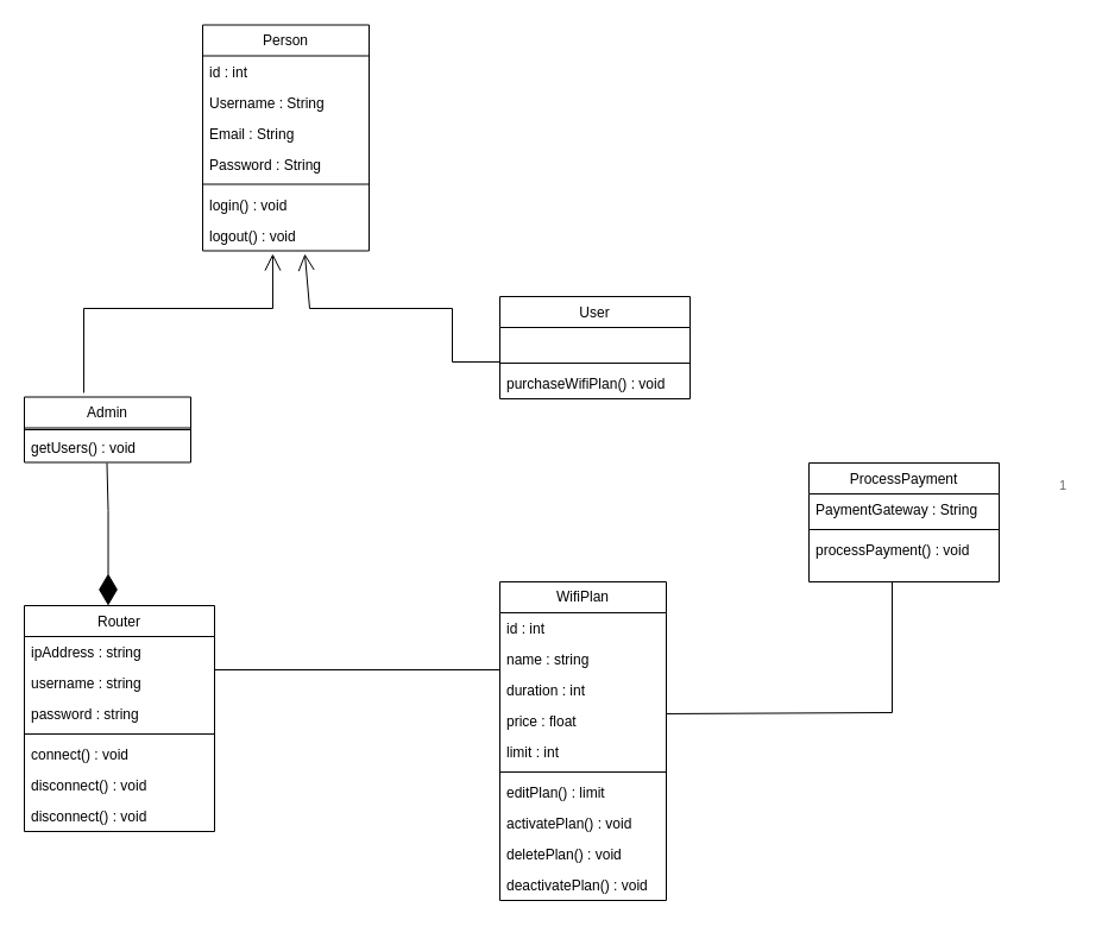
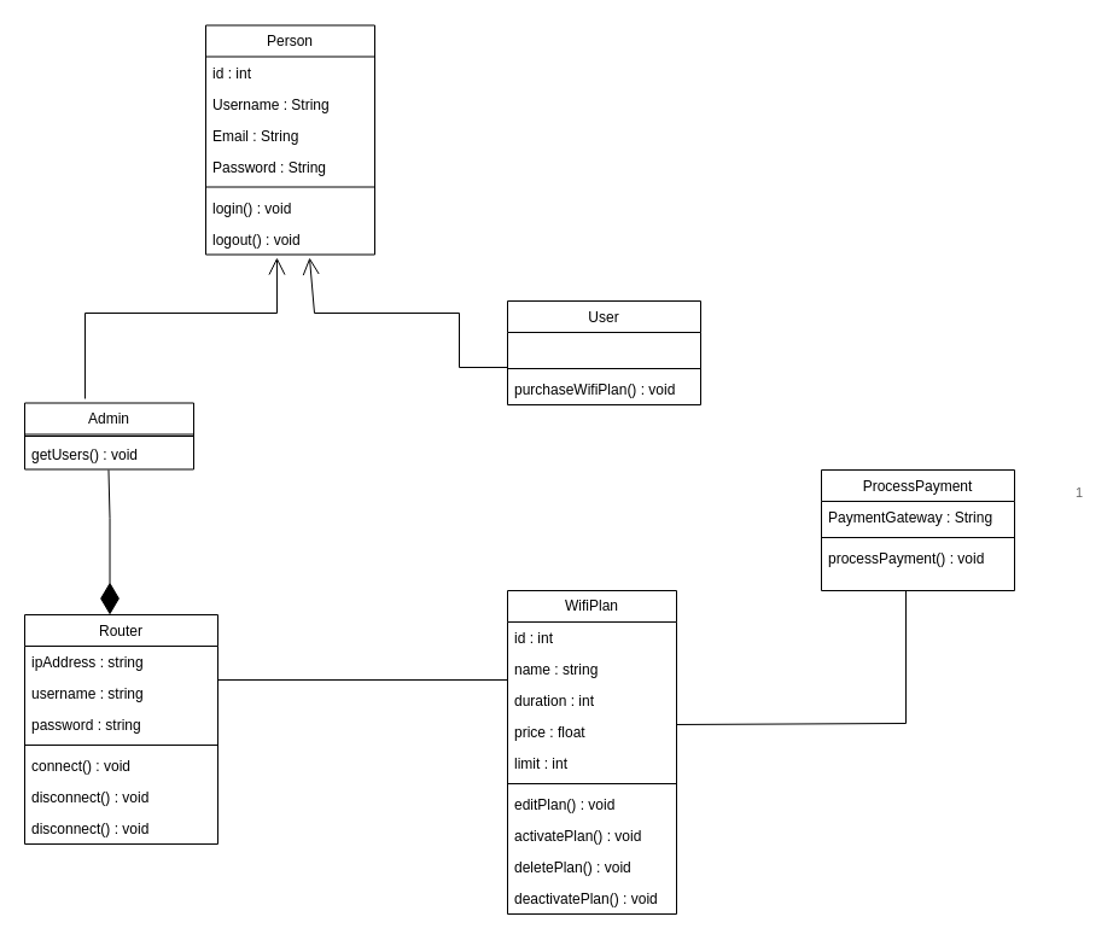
  <mxCell id="0" />
  <mxCell id="1" parent="0" />
  <mxCell id="2" value="ProcessPayment" style="swimlane;fontStyle=0;align=center;verticalAlign=top;childLayout=stackLayout;horizontal=1;startSize=26;horizontalStack=0;resizeParent=1;resizeLast=0;collapsible=1;marginBottom=0;rounded=0;shadow=0;strokeWidth=1;" parent="1" vertex="1"><mxGeometry x="680" y="389" width="160" height="100" as="geometry"><mxRectangle x="130" y="380" width="160" height="26" as="alternateBounds" /></mxGeometry></mxCell>
  <mxCell id="3" value="PaymentGateway : String" style="text;align=left;verticalAlign=top;spacingLeft=4;spacingRight=4;overflow=hidden;rotatable=0;points=[[0,0.5],[1,0.5]];portConstraint=eastwest;" parent="2" vertex="1"><mxGeometry y="26" width="160" height="26" as="geometry" /></mxCell>
  <mxCell id="4" value="" style="line;strokeWidth=1;fillColor=none;align=left;verticalAlign=middle;spacingTop=-1;spacingLeft=3;spacingRight=3;rotatable=0;labelPosition=right;points=[];portConstraint=eastwest;strokeColor=inherit;" parent="2" vertex="1"><mxGeometry y="52" width="160" height="8" as="geometry" /></mxCell>
  <mxCell id="5" value="processPayment() : void" style="text;align=left;verticalAlign=top;spacingLeft=4;spacingRight=4;overflow=hidden;rotatable=0;points=[[0,0.5],[1,0.5]];portConstraint=eastwest;rounded=0;shadow=0;html=0;" parent="2" vertex="1"><mxGeometry y="60" width="160" height="16" as="geometry" /></mxCell>
  <mxCell id="6" value="User" style="swimlane;fontStyle=0;align=center;verticalAlign=top;childLayout=stackLayout;horizontal=1;startSize=26;horizontalStack=0;resizeParent=1;resizeLast=0;collapsible=1;marginBottom=0;rounded=0;shadow=0;strokeWidth=1;" parent="1" vertex="1"><mxGeometry x="420" y="249" width="160" height="86" as="geometry"><mxRectangle x="340" y="380" width="170" height="26" as="alternateBounds" /></mxGeometry></mxCell>
  <mxCell id="7" value="&#10;" style="text;align=left;verticalAlign=top;spacingLeft=4;spacingRight=4;overflow=hidden;rotatable=0;points=[[0,0.5],[1,0.5]];portConstraint=eastwest;" parent="6" vertex="1"><mxGeometry y="26" width="160" height="26" as="geometry" /></mxCell>
  <mxCell id="8" value="" style="line;html=1;strokeWidth=1;align=left;verticalAlign=middle;spacingTop=-1;spacingLeft=3;spacingRight=3;rotatable=0;labelPosition=right;points=[];portConstraint=eastwest;" parent="6" vertex="1"><mxGeometry y="52" width="160" height="8" as="geometry" /></mxCell>
  <mxCell id="9" value="purchaseWifiPlan() : void" style="text;align=left;verticalAlign=top;spacingLeft=4;spacingRight=4;overflow=hidden;rotatable=0;points=[[0,0.5],[1,0.5]];portConstraint=eastwest;" parent="6" vertex="1"><mxGeometry y="60" width="160" height="26" as="geometry" /></mxCell>
  <mxCell id="10" value="Router" style="swimlane;fontStyle=0;align=center;verticalAlign=top;childLayout=stackLayout;horizontal=1;startSize=26;horizontalStack=0;resizeParent=1;resizeLast=0;collapsible=1;marginBottom=0;rounded=0;shadow=0;strokeWidth=1;" parent="1" vertex="1"><mxGeometry x="20" y="509" width="160" height="190" as="geometry"><mxRectangle x="550" y="140" width="160" height="26" as="alternateBounds" /></mxGeometry></mxCell>
  <mxCell id="11" value="ipAddress : string" style="text;align=left;verticalAlign=top;spacingLeft=4;spacingRight=4;overflow=hidden;rotatable=0;points=[[0,0.5],[1,0.5]];portConstraint=eastwest;" parent="10" vertex="1"><mxGeometry y="26" width="160" height="26" as="geometry" /></mxCell>
  <mxCell id="12" value="username : string" style="text;align=left;verticalAlign=top;spacingLeft=4;spacingRight=4;overflow=hidden;rotatable=0;points=[[0,0.5],[1,0.5]];portConstraint=eastwest;rounded=0;shadow=0;html=0;" parent="10" vertex="1"><mxGeometry y="52" width="160" height="26" as="geometry" /></mxCell>
  <mxCell id="13" value="password : string" style="text;align=left;verticalAlign=top;spacingLeft=4;spacingRight=4;overflow=hidden;rotatable=0;points=[[0,0.5],[1,0.5]];portConstraint=eastwest;rounded=0;shadow=0;html=0;" parent="10" vertex="1"><mxGeometry y="78" width="160" height="26" as="geometry" /></mxCell>
  <mxCell id="14" value="" style="line;html=1;strokeWidth=1;align=left;verticalAlign=middle;spacingTop=-1;spacingLeft=3;spacingRight=3;rotatable=0;labelPosition=right;points=[];portConstraint=eastwest;" parent="10" vertex="1"><mxGeometry y="104" width="160" height="8" as="geometry" /></mxCell>
  <mxCell id="15" value="connect() : void" style="text;align=left;verticalAlign=top;spacingLeft=4;spacingRight=4;overflow=hidden;rotatable=0;points=[[0,0.5],[1,0.5]];portConstraint=eastwest;" parent="10" vertex="1"><mxGeometry y="112" width="160" height="26" as="geometry" /></mxCell>
  <mxCell id="16" value="disconnect() : void" style="text;align=left;verticalAlign=top;spacingLeft=4;spacingRight=4;overflow=hidden;rotatable=0;points=[[0,0.5],[1,0.5]];portConstraint=eastwest;" parent="10" vertex="1"><mxGeometry y="138" width="160" height="26" as="geometry" /></mxCell>
  <mxCell id="17" value="disconnect() : void" style="text;align=left;verticalAlign=top;spacingLeft=4;spacingRight=4;overflow=hidden;rotatable=0;points=[[0,0.5],[1,0.5]];portConstraint=eastwest;" vertex="1" parent="10"><mxGeometry y="164" width="160" height="26" as="geometry" /></mxCell>
  <mxCell id="18" value="Person" style="swimlane;fontStyle=0;childLayout=stackLayout;horizontal=1;startSize=26;fillColor=none;horizontalStack=0;resizeParent=1;resizeParentMax=0;resizeLast=0;collapsible=1;marginBottom=0;whiteSpace=wrap;html=1;" parent="1" vertex="1"><mxGeometry x="170" y="20.5" width="140" height="190" as="geometry" /></mxCell>
  <mxCell id="19" value="id : int" style="text;strokeColor=none;fillColor=none;align=left;verticalAlign=top;spacingLeft=4;spacingRight=4;overflow=hidden;rotatable=0;points=[[0,0.5],[1,0.5]];portConstraint=eastwest;whiteSpace=wrap;html=1;" parent="18" vertex="1"><mxGeometry y="26" width="140" height="26" as="geometry" /></mxCell>
  <mxCell id="20" value="Username : String" style="text;strokeColor=none;fillColor=none;align=left;verticalAlign=top;spacingLeft=4;spacingRight=4;overflow=hidden;rotatable=0;points=[[0,0.5],[1,0.5]];portConstraint=eastwest;whiteSpace=wrap;html=1;" parent="18" vertex="1"><mxGeometry y="52" width="140" height="26" as="geometry" /></mxCell>
  <mxCell id="21" value="Email : String" style="text;strokeColor=none;fillColor=none;align=left;verticalAlign=top;spacingLeft=4;spacingRight=4;overflow=hidden;rotatable=0;points=[[0,0.5],[1,0.5]];portConstraint=eastwest;whiteSpace=wrap;html=1;" parent="18" vertex="1"><mxGeometry y="78" width="140" height="26" as="geometry" /></mxCell>
  <mxCell id="22" value="Password : String" style="text;strokeColor=none;fillColor=none;align=left;verticalAlign=top;spacingLeft=4;spacingRight=4;overflow=hidden;rotatable=0;points=[[0,0.5],[1,0.5]];portConstraint=eastwest;whiteSpace=wrap;html=1;" parent="18" vertex="1"><mxGeometry y="104" width="140" height="26" as="geometry" /></mxCell>
  <mxCell id="23" value="" style="line;strokeWidth=1;fillColor=none;align=left;verticalAlign=middle;spacingTop=-1;spacingLeft=3;spacingRight=3;rotatable=0;labelPosition=right;points=[];portConstraint=eastwest;strokeColor=inherit;" parent="18" vertex="1"><mxGeometry y="130" width="140" height="8" as="geometry" /></mxCell>
  <mxCell id="24" value="login() : void" style="text;strokeColor=none;fillColor=none;align=left;verticalAlign=top;spacingLeft=4;spacingRight=4;overflow=hidden;rotatable=0;points=[[0,0.5],[1,0.5]];portConstraint=eastwest;whiteSpace=wrap;html=1;" parent="18" vertex="1"><mxGeometry y="138" width="140" height="26" as="geometry" /></mxCell>
  <mxCell id="25" value="logout() : void" style="text;strokeColor=none;fillColor=none;align=left;verticalAlign=top;spacingLeft=4;spacingRight=4;overflow=hidden;rotatable=0;points=[[0,0.5],[1,0.5]];portConstraint=eastwest;whiteSpace=wrap;html=1;" parent="18" vertex="1"><mxGeometry y="164" width="140" height="26" as="geometry" /></mxCell>
  <mxCell id="26" value="Admin" style="swimlane;fontStyle=0;childLayout=stackLayout;horizontal=1;startSize=26;fillColor=none;horizontalStack=0;resizeParent=1;resizeParentMax=0;resizeLast=0;collapsible=1;marginBottom=0;whiteSpace=wrap;html=1;" parent="1" vertex="1"><mxGeometry x="20" y="333.5" width="140" height="55" as="geometry" /></mxCell>
  <mxCell id="27" value="" style="line;strokeWidth=1;fillColor=none;align=left;verticalAlign=middle;spacingTop=-1;spacingLeft=3;spacingRight=3;rotatable=0;labelPosition=right;points=[];portConstraint=eastwest;strokeColor=inherit;" parent="26" vertex="1"><mxGeometry y="26" width="140" height="3" as="geometry" /></mxCell>
  <mxCell id="28" value="getUsers() : void" style="text;strokeColor=none;fillColor=none;align=left;verticalAlign=top;spacingLeft=4;spacingRight=4;overflow=hidden;rotatable=0;points=[[0,0.5],[1,0.5]];portConstraint=eastwest;whiteSpace=wrap;html=1;" parent="26" vertex="1"><mxGeometry y="29" width="140" height="26" as="geometry" /></mxCell>
  <mxCell id="29" value="WifiPlan" style="swimlane;fontStyle=0;childLayout=stackLayout;horizontal=1;startSize=26;fillColor=none;horizontalStack=0;resizeParent=1;resizeParentMax=0;resizeLast=0;collapsible=1;marginBottom=0;whiteSpace=wrap;html=1;" parent="1" vertex="1"><mxGeometry x="420" y="489" width="140" height="268" as="geometry" /></mxCell>
  <mxCell id="30" value="id : int&lt;div&gt;&lt;br&gt;&lt;/div&gt;&lt;div&gt;&lt;br&gt;&lt;/div&gt;" style="text;strokeColor=none;fillColor=none;align=left;verticalAlign=top;spacingLeft=4;spacingRight=4;overflow=hidden;rotatable=0;points=[[0,0.5],[1,0.5]];portConstraint=eastwest;whiteSpace=wrap;html=1;" parent="29" vertex="1"><mxGeometry y="26" width="140" height="26" as="geometry" /></mxCell>
  <mxCell id="31" value="&lt;div&gt;name : string&lt;/div&gt;" style="text;strokeColor=none;fillColor=none;align=left;verticalAlign=top;spacingLeft=4;spacingRight=4;overflow=hidden;rotatable=0;points=[[0,0.5],[1,0.5]];portConstraint=eastwest;whiteSpace=wrap;html=1;" vertex="1" parent="29"><mxGeometry y="52" width="140" height="26" as="geometry" /></mxCell>
  <mxCell id="32" value="duration : int" style="text;strokeColor=none;fillColor=none;align=left;verticalAlign=top;spacingLeft=4;spacingRight=4;overflow=hidden;rotatable=0;points=[[0,0.5],[1,0.5]];portConstraint=eastwest;whiteSpace=wrap;html=1;" vertex="1" parent="29"><mxGeometry y="78" width="140" height="26" as="geometry" /></mxCell>
  <mxCell id="33" value="price : float" style="text;strokeColor=none;fillColor=none;align=left;verticalAlign=top;spacingLeft=4;spacingRight=4;overflow=hidden;rotatable=0;points=[[0,0.5],[1,0.5]];portConstraint=eastwest;whiteSpace=wrap;html=1;" vertex="1" parent="29"><mxGeometry y="104" width="140" height="26" as="geometry" /></mxCell>
  <mxCell id="34" value="limit : int" style="text;strokeColor=none;fillColor=none;align=left;verticalAlign=top;spacingLeft=4;spacingRight=4;overflow=hidden;rotatable=0;points=[[0,0.5],[1,0.5]];portConstraint=eastwest;whiteSpace=wrap;html=1;" vertex="1" parent="29"><mxGeometry y="130" width="140" height="26" as="geometry" /></mxCell>
  <mxCell id="35" value="" style="line;strokeWidth=1;fillColor=none;align=left;verticalAlign=middle;spacingTop=-1;spacingLeft=3;spacingRight=3;rotatable=0;labelPosition=right;points=[];portConstraint=eastwest;strokeColor=inherit;" parent="29" vertex="1"><mxGeometry y="156" width="140" height="8" as="geometry" /></mxCell>
- <mxCell id="36" value="editPlan() : limit" style="text;strokeColor=none;fillColor=none;align=left;verticalAlign=top;spacingLeft=4;spacingRight=4;overflow=hidden;rotatable=0;points=[[0,0.5],[1,0.5]];portConstraint=eastwest;whiteSpace=wrap;html=1;" vertex="1" parent="29"><mxGeometry y="164" width="140" height="26" as="geometry" /></mxCell>
+ <mxCell id="36" value="editPlan() : void" style="text;strokeColor=none;fillColor=none;align=left;verticalAlign=top;spacingLeft=4;spacingRight=4;overflow=hidden;rotatable=0;points=[[0,0.5],[1,0.5]];portConstraint=eastwest;whiteSpace=wrap;html=1;" vertex="1" parent="29"><mxGeometry y="164" width="140" height="26" as="geometry" /></mxCell>
  <mxCell id="37" value="activatePlan() : void" style="text;strokeColor=none;fillColor=none;align=left;verticalAlign=top;spacingLeft=4;spacingRight=4;overflow=hidden;rotatable=0;points=[[0,0.5],[1,0.5]];portConstraint=eastwest;whiteSpace=wrap;html=1;" vertex="1" parent="29"><mxGeometry y="190" width="140" height="26" as="geometry" /></mxCell>
  <mxCell id="38" value="deletePlan() : void" style="text;strokeColor=none;fillColor=none;align=left;verticalAlign=top;spacingLeft=4;spacingRight=4;overflow=hidden;rotatable=0;points=[[0,0.5],[1,0.5]];portConstraint=eastwest;whiteSpace=wrap;html=1;" vertex="1" parent="29"><mxGeometry y="216" width="140" height="26" as="geometry" /></mxCell>
  <mxCell id="39" value="deactivatePlan() : void" style="text;strokeColor=none;fillColor=none;align=left;verticalAlign=top;spacingLeft=4;spacingRight=4;overflow=hidden;rotatable=0;points=[[0,0.5],[1,0.5]];portConstraint=eastwest;whiteSpace=wrap;html=1;" vertex="1" parent="29"><mxGeometry y="242" width="140" height="26" as="geometry" /></mxCell>
  <mxCell id="40" value="1" style="strokeWidth=1;shadow=0;dashed=0;align=center;html=1;shape=mxgraph.mockup.text.textBox;fontColor=#666666;align=left;fontSize=11;spacingLeft=4;spacingTop=-3;whiteSpace=wrap;strokeColor=none;mainText=;fillColor=none;" parent="1" vertex="1"><mxGeometry x="885" y="399" width="20" height="20" as="geometry" /></mxCell>
  <mxCell id="41" value="" style="endArrow=open;endFill=1;endSize=12;html=1;rounded=0;entryX=0.421;entryY=1.096;entryDx=0;entryDy=0;entryPerimeter=0;exitX=0.357;exitY=-0.064;exitDx=0;exitDy=0;exitPerimeter=0;" edge="1" parent="1" source="26" target="25"><mxGeometry width="160" relative="1" as="geometry"><mxPoint x="80" y="329" as="sourcePoint" /><mxPoint x="240" y="329" as="targetPoint" /><Array as="points"><mxPoint x="70" y="259" /><mxPoint x="229" y="259" /></Array></mxGeometry></mxCell>
  <mxCell id="42" value="" style="endArrow=open;endFill=1;endSize=12;html=1;rounded=0;entryX=0.614;entryY=1.096;entryDx=0;entryDy=0;entryPerimeter=0;exitX=0;exitY=1.115;exitDx=0;exitDy=0;exitPerimeter=0;" edge="1" parent="1" source="7" target="25"><mxGeometry width="160" relative="1" as="geometry"><mxPoint x="380" y="339" as="sourcePoint" /><mxPoint x="270" y="259" as="targetPoint" /><Array as="points"><mxPoint x="380" y="304" /><mxPoint x="380" y="259" /><mxPoint x="260" y="259" /></Array></mxGeometry></mxCell>
  <mxCell id="43" value="" style="endArrow=diamondThin;endFill=1;endSize=24;html=1;rounded=0;exitX=0.564;exitY=1.019;exitDx=0;exitDy=0;exitPerimeter=0;" edge="1" parent="1"><mxGeometry width="160" relative="1" as="geometry"><mxPoint x="89.48" y="389.004" as="sourcePoint" /><mxPoint x="90.52" y="509.01" as="targetPoint" /><Array as="points"><mxPoint x="90.52" y="429.01" /></Array></mxGeometry></mxCell>
  <mxCell id="44" value="" style="line;strokeWidth=1;fillColor=none;align=left;verticalAlign=middle;spacingTop=-1;spacingLeft=3;spacingRight=3;rotatable=0;labelPosition=right;points=[];portConstraint=eastwest;strokeColor=inherit;" vertex="1" parent="1"><mxGeometry x="180" y="559" width="240" height="8" as="geometry" /></mxCell>
  <mxCell id="45" value="" style="endArrow=none;html=1;rounded=0;exitX=1;exitY=0.269;exitDx=0;exitDy=0;exitPerimeter=0;" edge="1" parent="1" source="33"><mxGeometry width="50" height="50" relative="1" as="geometry"><mxPoint x="610" y="609" as="sourcePoint" /><mxPoint x="750" y="489" as="targetPoint" /><Array as="points"><mxPoint x="750" y="599" /></Array></mxGeometry></mxCell>
